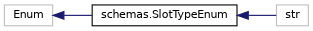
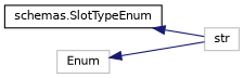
  digraph {
    rankdir=LR
    node [color=grey75 fillcolor=white fontname=Helvetica fontsize=10 shape=record style=filled]
    edge [color=midnightblue dir=back fontname=Helvetica fontsize=10 labelfontname=Helvetica labelfontsize=10 style=solid]
    n1 [height=0.2 label=str width=0.4]
    n2 [color=black height=0.2 label="schemas.SlotTypeEnum" width=0.4]
    n3 [height=0.2 label=Enum width=0.4]
    n2 -> n1
-   n3 -> n2
+   n3 -> n1
  }
